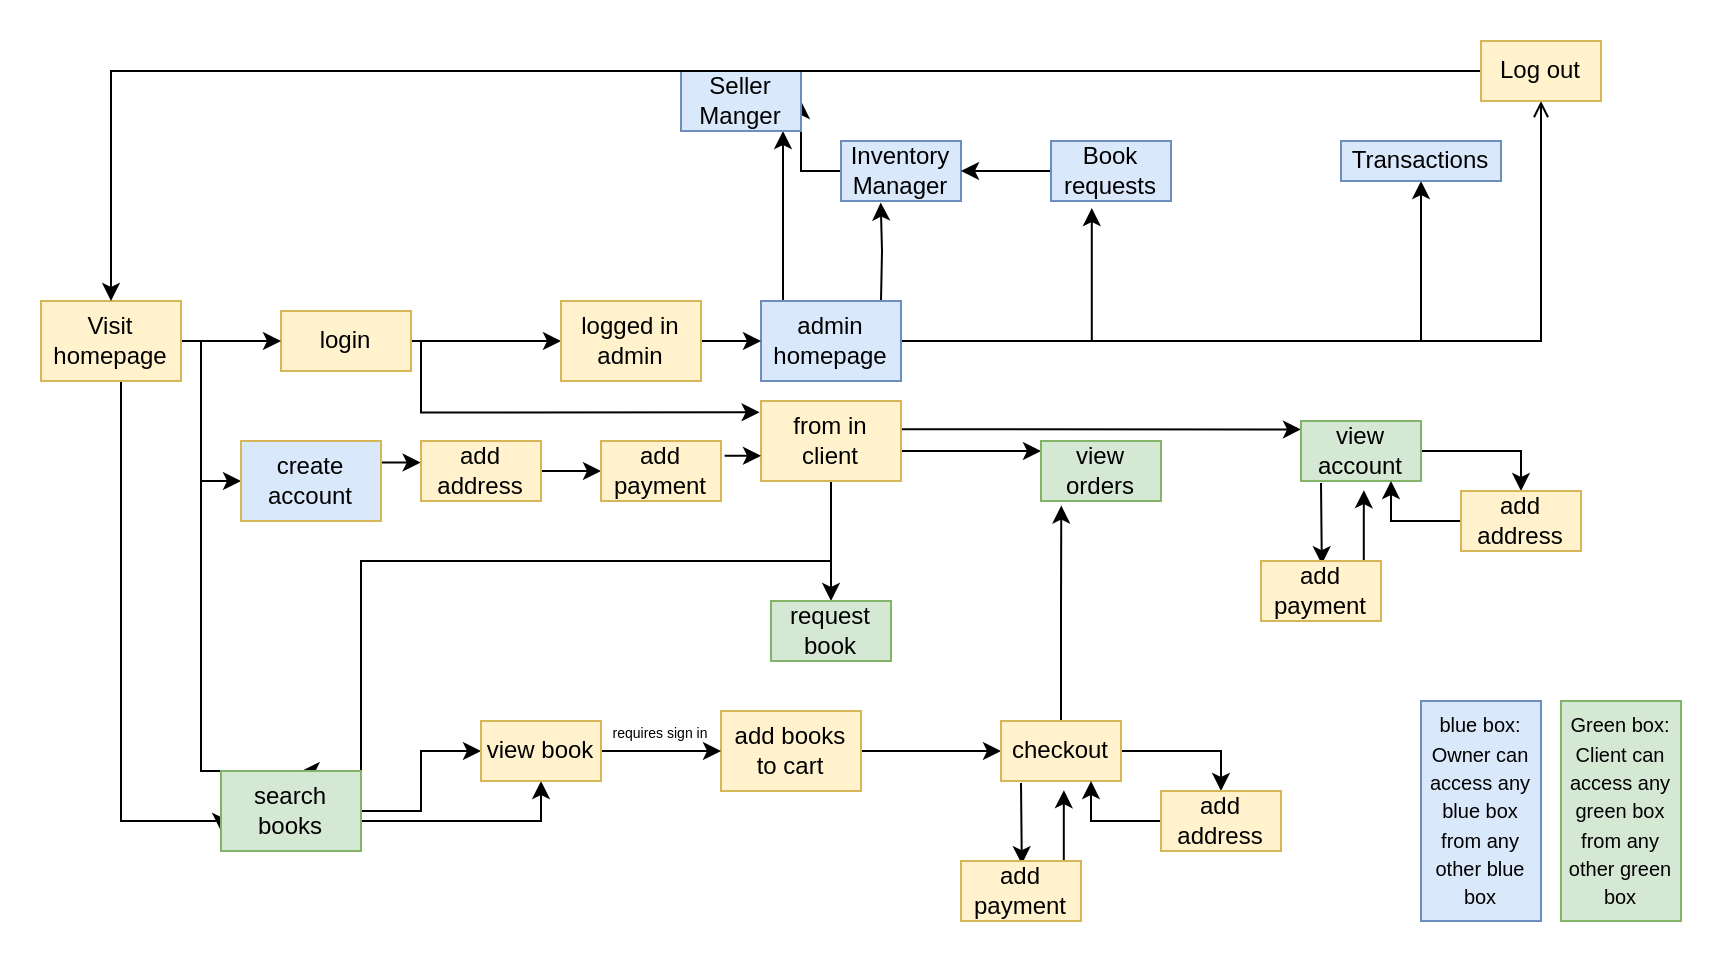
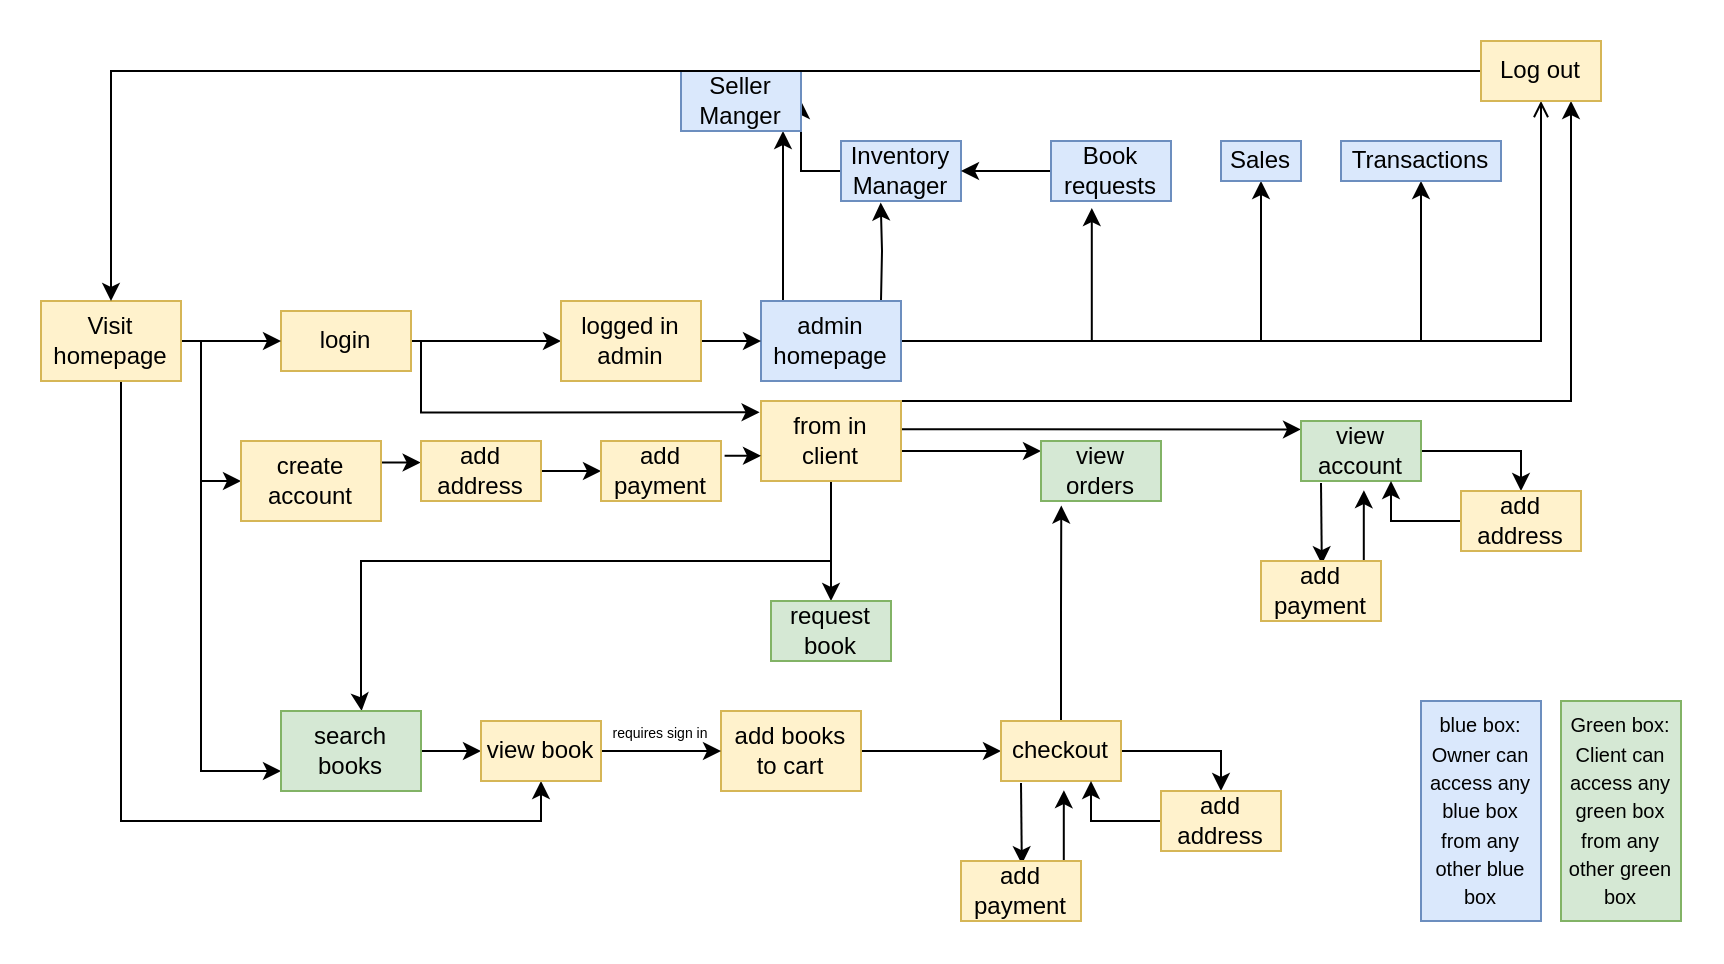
  <mxCell id="0" />
  <mxCell id="1" parent="0" />
  <mxCell id="2" style="edgeStyle=orthogonalEdgeStyle;rounded=0;orthogonalLoop=1;jettySize=auto;html=1;entryX=0;entryY=0.5;entryDx=0;entryDy=0;" edge="1" parent="1" source="4" target="65"><mxGeometry relative="1" as="geometry"><mxPoint x="250" y="170" as="targetPoint" /></mxGeometry></mxCell>
  <mxCell id="3" style="edgeStyle=orthogonalEdgeStyle;rounded=0;orthogonalLoop=1;jettySize=auto;html=1;entryX=-0.01;entryY=0.142;entryDx=0;entryDy=0;entryPerimeter=0;" edge="1" parent="1" source="4" target="17"><mxGeometry relative="1" as="geometry"><Array as="points"><mxPoint x="210" y="170" /><mxPoint x="210" y="206" /></Array></mxGeometry></mxCell>
  <mxCell id="4" value="login" style="rounded=0;whiteSpace=wrap;html=1;fillColor=#fff2cc;strokeColor=#d6b656;" vertex="1" parent="1"><mxGeometry x="140" y="155" width="65" height="30" as="geometry" /></mxCell>
  <mxCell id="5" style="edgeStyle=orthogonalEdgeStyle;rounded=0;orthogonalLoop=1;jettySize=auto;html=1;entryX=0.331;entryY=1.026;entryDx=0;entryDy=0;entryPerimeter=0;" edge="1" parent="1" target="55"><mxGeometry relative="1" as="geometry"><mxPoint x="440" y="150" as="sourcePoint" /></mxGeometry></mxCell>
  <mxCell id="6" style="edgeStyle=orthogonalEdgeStyle;rounded=0;orthogonalLoop=1;jettySize=auto;html=1;entryX=0.34;entryY=1.118;entryDx=0;entryDy=0;entryPerimeter=0;" edge="1" parent="1" source="11" target="58"><mxGeometry relative="1" as="geometry" /></mxCell>
+ <mxCell id="7" style="edgeStyle=orthogonalEdgeStyle;rounded=0;orthogonalLoop=1;jettySize=auto;html=1;entryX=0.5;entryY=1;entryDx=0;entryDy=0;" edge="1" parent="1" source="11" target="53"><mxGeometry relative="1" as="geometry" /></mxCell>
  <mxCell id="8" style="edgeStyle=orthogonalEdgeStyle;rounded=0;orthogonalLoop=1;jettySize=auto;html=1;entryX=0.85;entryY=1;entryDx=0;entryDy=0;entryPerimeter=0;exitX=0.157;exitY=0;exitDx=0;exitDy=0;exitPerimeter=0;" edge="1" parent="1" source="11" target="56"><mxGeometry relative="1" as="geometry" /></mxCell>
  <mxCell id="9" style="edgeStyle=orthogonalEdgeStyle;rounded=0;orthogonalLoop=1;jettySize=auto;html=1;entryX=0.5;entryY=1;entryDx=0;entryDy=0;" edge="1" parent="1" source="11" target="59"><mxGeometry relative="1" as="geometry" /></mxCell>
  <mxCell id="10" style="edgeStyle=orthogonalEdgeStyle;rounded=0;orthogonalLoop=1;jettySize=auto;html=1;entryX=0.5;entryY=1;entryDx=0;entryDy=0;endArrow=open;" edge="1" parent="1" source="11" target="61"><mxGeometry relative="1" as="geometry" /></mxCell>
  <mxCell id="11" value="admin homepage" style="rounded=0;whiteSpace=wrap;html=1;fillColor=#dae8fc;strokeColor=#6c8ebf;" vertex="1" parent="1"><mxGeometry x="380" y="150" width="70" height="40" as="geometry" /></mxCell>
  <mxCell id="12" style="edgeStyle=orthogonalEdgeStyle;rounded=0;orthogonalLoop=1;jettySize=auto;html=1;entryX=0.5;entryY=0;entryDx=0;entryDy=0;" edge="1" parent="1" source="17" target="42"><mxGeometry relative="1" as="geometry" /></mxCell>
  <mxCell id="13" style="edgeStyle=orthogonalEdgeStyle;rounded=0;orthogonalLoop=1;jettySize=auto;html=1;entryX=0.576;entryY=-0.001;entryDx=0;entryDy=0;entryPerimeter=0;" edge="1" parent="1" source="17" target="26"><mxGeometry relative="1" as="geometry"><Array as="points"><mxPoint x="415" y="280" /><mxPoint x="180" y="280" /><mxPoint x="180" y="352" /><mxPoint x="180" y="352" /></Array></mxGeometry></mxCell>
  <mxCell id="14" style="edgeStyle=orthogonalEdgeStyle;rounded=0;orthogonalLoop=1;jettySize=auto;html=1;" edge="1" parent="1" source="17" target="41"><mxGeometry relative="1" as="geometry"><Array as="points"><mxPoint x="470" y="225" /><mxPoint x="470" y="225" /></Array></mxGeometry></mxCell>
  <mxCell id="15" style="edgeStyle=orthogonalEdgeStyle;rounded=0;orthogonalLoop=1;jettySize=auto;html=1;exitX=0.996;exitY=0.354;exitDx=0;exitDy=0;exitPerimeter=0;" edge="1" parent="1" source="17" target="45"><mxGeometry relative="1" as="geometry"><Array as="points"><mxPoint x="630" y="214" /><mxPoint x="630" y="214" /></Array></mxGeometry></mxCell>
+ <mxCell id="16" style="edgeStyle=orthogonalEdgeStyle;rounded=0;orthogonalLoop=1;jettySize=auto;html=1;entryX=0.75;entryY=1;entryDx=0;entryDy=0;" edge="1" parent="1" source="17" target="61"><mxGeometry relative="1" as="geometry"><Array as="points"><mxPoint x="785" y="200" /></Array></mxGeometry></mxCell>
  <mxCell id="17" value="from in&lt;br&gt;client" style="rounded=0;whiteSpace=wrap;html=1;fillColor=#fff2cc;strokeColor=#d6b656;" vertex="1" parent="1"><mxGeometry x="380" y="200" width="70" height="40" as="geometry" /></mxCell>
  <mxCell id="18" style="edgeStyle=orthogonalEdgeStyle;rounded=0;orthogonalLoop=1;jettySize=auto;html=1;entryX=0;entryY=0.5;entryDx=0;entryDy=0;" edge="1" parent="1" source="22" target="4"><mxGeometry relative="1" as="geometry" /></mxCell>
  <mxCell id="19" style="edgeStyle=orthogonalEdgeStyle;rounded=0;orthogonalLoop=1;jettySize=auto;html=1;entryX=0;entryY=0.5;entryDx=0;entryDy=0;" edge="1" parent="1" source="22" target="24"><mxGeometry relative="1" as="geometry"><Array as="points"><mxPoint x="100" y="170" /><mxPoint x="100" y="240" /></Array></mxGeometry></mxCell>
  <mxCell id="20" style="edgeStyle=orthogonalEdgeStyle;rounded=0;orthogonalLoop=1;jettySize=auto;html=1;entryX=0;entryY=0.75;entryDx=0;entryDy=0;" edge="1" parent="1" source="22" target="26"><mxGeometry relative="1" as="geometry"><Array as="points"><mxPoint x="100" y="170" /><mxPoint x="100" y="385" /></Array></mxGeometry></mxCell>
  <mxCell id="21" style="edgeStyle=orthogonalEdgeStyle;rounded=0;orthogonalLoop=1;jettySize=auto;html=1;entryX=0.5;entryY=1;entryDx=0;entryDy=0;" edge="1" parent="1" source="22" target="51"><mxGeometry relative="1" as="geometry"><Array as="points"><mxPoint x="60" y="410" /><mxPoint x="270" y="410" /></Array></mxGeometry></mxCell>
  <mxCell id="22" value="Visit homepage" style="rounded=0;whiteSpace=wrap;html=1;fillColor=#fff2cc;strokeColor=#d6b656;" vertex="1" parent="1"><mxGeometry x="20" y="150" width="70" height="40" as="geometry" /></mxCell>
  <mxCell id="23" style="edgeStyle=orthogonalEdgeStyle;rounded=0;orthogonalLoop=1;jettySize=auto;html=1;entryX=-0.003;entryY=0.36;entryDx=0;entryDy=0;entryPerimeter=0;exitX=1;exitY=0.5;exitDx=0;exitDy=0;" edge="1" parent="1" source="24" target="34"><mxGeometry relative="1" as="geometry"><Array as="points"><mxPoint x="190" y="231" /><mxPoint x="210" y="231" /></Array></mxGeometry></mxCell>
- <mxCell id="24" value="create account" style="rounded=0;whiteSpace=wrap;html=1;fillColor=#dae8fc;strokeColor=#d6b656;" vertex="1" parent="1"><mxGeometry x="120" y="220" width="70" height="40" as="geometry" /></mxCell>
+ <mxCell id="24" value="create account" style="rounded=0;whiteSpace=wrap;html=1;fillColor=#fff2cc;strokeColor=#d6b656;" vertex="1" parent="1"><mxGeometry x="120" y="220" width="70" height="40" as="geometry" /></mxCell>
  <mxCell id="25" style="edgeStyle=orthogonalEdgeStyle;rounded=0;orthogonalLoop=1;jettySize=auto;html=1;entryX=0;entryY=0.5;entryDx=0;entryDy=0;" edge="1" parent="1" source="26" target="51"><mxGeometry relative="1" as="geometry" /></mxCell>
- <mxCell id="26" value="search books" style="rounded=0;whiteSpace=wrap;html=1;fillColor=#d5e8d4;strokeColor=#82b366;" vertex="1" parent="1"><mxGeometry x="110" y="385" width="70" height="40" as="geometry" /></mxCell>
+ <mxCell id="26" value="search books" style="rounded=0;whiteSpace=wrap;html=1;fillColor=#d5e8d4;strokeColor=#82b366;" vertex="1" parent="1"><mxGeometry x="140" y="355" width="70" height="40" as="geometry" /></mxCell>
  <mxCell id="27" style="edgeStyle=orthogonalEdgeStyle;rounded=0;orthogonalLoop=1;jettySize=auto;html=1;entryX=0;entryY=0.5;entryDx=0;entryDy=0;" edge="1" parent="1" source="28" target="32"><mxGeometry relative="1" as="geometry" /></mxCell>
  <mxCell id="28" value="add books to cart" style="rounded=0;whiteSpace=wrap;html=1;fillColor=#fff2cc;strokeColor=#d6b656;" vertex="1" parent="1"><mxGeometry x="360" y="355" width="70" height="40" as="geometry" /></mxCell>
  <mxCell id="29" style="edgeStyle=orthogonalEdgeStyle;rounded=0;orthogonalLoop=1;jettySize=auto;html=1;entryX=0.5;entryY=0;entryDx=0;entryDy=0;" edge="1" parent="1" source="32" target="38"><mxGeometry relative="1" as="geometry" /></mxCell>
  <mxCell id="30" style="edgeStyle=orthogonalEdgeStyle;rounded=0;orthogonalLoop=1;jettySize=auto;html=1;entryX=0.507;entryY=0.053;entryDx=0;entryDy=0;entryPerimeter=0;" edge="1" parent="1" target="40"><mxGeometry relative="1" as="geometry"><mxPoint x="510" y="391" as="sourcePoint" /><mxPoint x="510" y="420" as="targetPoint" /><Array as="points"><mxPoint x="510" y="391" /></Array></mxGeometry></mxCell>
  <mxCell id="31" style="edgeStyle=orthogonalEdgeStyle;rounded=0;orthogonalLoop=1;jettySize=auto;html=1;entryX=0.169;entryY=1.075;entryDx=0;entryDy=0;entryPerimeter=0;" edge="1" parent="1" source="32" target="41"><mxGeometry relative="1" as="geometry" /></mxCell>
  <mxCell id="32" value="checkout" style="rounded=0;whiteSpace=wrap;html=1;fillColor=#fff2cc;strokeColor=#d6b656;" vertex="1" parent="1"><mxGeometry x="500" y="360" width="60" height="30" as="geometry" /></mxCell>
  <mxCell id="33" style="edgeStyle=orthogonalEdgeStyle;rounded=0;orthogonalLoop=1;jettySize=auto;html=1;entryX=0;entryY=0.5;entryDx=0;entryDy=0;" edge="1" parent="1" source="34" target="36"><mxGeometry relative="1" as="geometry" /></mxCell>
  <mxCell id="34" value="add address" style="rounded=0;whiteSpace=wrap;html=1;fillColor=#fff2cc;strokeColor=#d6b656;" vertex="1" parent="1"><mxGeometry x="210" y="220" width="60" height="30" as="geometry" /></mxCell>
  <mxCell id="35" style="edgeStyle=orthogonalEdgeStyle;rounded=0;orthogonalLoop=1;jettySize=auto;html=1;exitX=1.03;exitY=0.247;exitDx=0;exitDy=0;exitPerimeter=0;" edge="1" parent="1" source="36"><mxGeometry relative="1" as="geometry"><mxPoint x="380" y="227" as="targetPoint" /></mxGeometry></mxCell>
  <mxCell id="36" value="add payment" style="rounded=0;whiteSpace=wrap;html=1;fillColor=#fff2cc;strokeColor=#d6b656;" vertex="1" parent="1"><mxGeometry x="300" y="220" width="60" height="30" as="geometry" /></mxCell>
  <mxCell id="37" style="edgeStyle=orthogonalEdgeStyle;rounded=0;orthogonalLoop=1;jettySize=auto;html=1;entryX=0.75;entryY=1;entryDx=0;entryDy=0;" edge="1" parent="1" source="38" target="32"><mxGeometry relative="1" as="geometry" /></mxCell>
  <mxCell id="38" value="add address" style="rounded=0;whiteSpace=wrap;html=1;fillColor=#fff2cc;strokeColor=#d6b656;" vertex="1" parent="1"><mxGeometry x="580" y="395" width="60" height="30" as="geometry" /></mxCell>
  <mxCell id="39" style="edgeStyle=orthogonalEdgeStyle;rounded=0;orthogonalLoop=1;jettySize=auto;html=1;entryX=0.524;entryY=1.153;entryDx=0;entryDy=0;entryPerimeter=0;" edge="1" parent="1" source="40" target="32"><mxGeometry relative="1" as="geometry"><Array as="points"><mxPoint x="531" y="405" /></Array></mxGeometry></mxCell>
  <mxCell id="40" value="add payment" style="rounded=0;whiteSpace=wrap;html=1;fillColor=#fff2cc;strokeColor=#d6b656;" vertex="1" parent="1"><mxGeometry x="480" y="430" width="60" height="30" as="geometry" /></mxCell>
  <mxCell id="41" value="view orders" style="rounded=0;whiteSpace=wrap;html=1;fillColor=#d5e8d4;strokeColor=#82b366;" vertex="1" parent="1"><mxGeometry x="520" y="220" width="60" height="30" as="geometry" /></mxCell>
  <mxCell id="42" value="request book" style="rounded=0;whiteSpace=wrap;html=1;fillColor=#d5e8d4;strokeColor=#82b366;" vertex="1" parent="1"><mxGeometry x="385" y="300" width="60" height="30" as="geometry" /></mxCell>
  <mxCell id="43" style="edgeStyle=orthogonalEdgeStyle;rounded=0;orthogonalLoop=1;jettySize=auto;html=1;entryX=0.5;entryY=0;entryDx=0;entryDy=0;" edge="1" parent="1" source="45" target="47"><mxGeometry relative="1" as="geometry" /></mxCell>
  <mxCell id="44" style="edgeStyle=orthogonalEdgeStyle;rounded=0;orthogonalLoop=1;jettySize=auto;html=1;entryX=0.507;entryY=0.053;entryDx=0;entryDy=0;entryPerimeter=0;" edge="1" parent="1" target="49"><mxGeometry relative="1" as="geometry"><mxPoint x="660" y="241" as="sourcePoint" /><mxPoint x="660" y="270" as="targetPoint" /><Array as="points"><mxPoint x="660" y="241" /></Array></mxGeometry></mxCell>
  <mxCell id="45" value="view account" style="rounded=0;whiteSpace=wrap;html=1;fillColor=#d5e8d4;strokeColor=#82b366;" vertex="1" parent="1"><mxGeometry x="650" y="210" width="60" height="30" as="geometry" /></mxCell>
  <mxCell id="46" style="edgeStyle=orthogonalEdgeStyle;rounded=0;orthogonalLoop=1;jettySize=auto;html=1;entryX=0.75;entryY=1;entryDx=0;entryDy=0;" edge="1" parent="1" source="47" target="45"><mxGeometry relative="1" as="geometry" /></mxCell>
  <mxCell id="47" value="add address" style="rounded=0;whiteSpace=wrap;html=1;fillColor=#fff2cc;strokeColor=#d6b656;" vertex="1" parent="1"><mxGeometry x="730" y="245" width="60" height="30" as="geometry" /></mxCell>
  <mxCell id="48" style="edgeStyle=orthogonalEdgeStyle;rounded=0;orthogonalLoop=1;jettySize=auto;html=1;entryX=0.524;entryY=1.153;entryDx=0;entryDy=0;entryPerimeter=0;" edge="1" parent="1" source="49" target="45"><mxGeometry relative="1" as="geometry"><Array as="points"><mxPoint x="681" y="255" /></Array></mxGeometry></mxCell>
  <mxCell id="49" value="add payment" style="rounded=0;whiteSpace=wrap;html=1;fillColor=#fff2cc;strokeColor=#d6b656;" vertex="1" parent="1"><mxGeometry x="630" y="280" width="60" height="30" as="geometry" /></mxCell>
  <mxCell id="50" style="edgeStyle=orthogonalEdgeStyle;rounded=0;orthogonalLoop=1;jettySize=auto;html=1;entryX=0;entryY=0.5;entryDx=0;entryDy=0;" edge="1" parent="1" source="51" target="28"><mxGeometry relative="1" as="geometry" /></mxCell>
  <mxCell id="51" value="view book" style="rounded=0;whiteSpace=wrap;html=1;fillColor=#fff2cc;strokeColor=#d6b656;" vertex="1" parent="1"><mxGeometry x="240" y="360" width="60" height="30" as="geometry" /></mxCell>
  <mxCell id="52" value="&lt;font style=&quot;font-size: 7px ; line-height: 0%&quot;&gt;requires sign in&lt;/font&gt;" style="text;html=1;strokeColor=none;fillColor=none;align=center;verticalAlign=middle;whiteSpace=wrap;rounded=0;" vertex="1" parent="1"><mxGeometry x="305" y="360" width="50" height="10" as="geometry" /></mxCell>
+ <mxCell id="53" value="Sales" style="rounded=0;whiteSpace=wrap;html=1;fillColor=#dae8fc;strokeColor=#6c8ebf;" vertex="1" parent="1"><mxGeometry x="610" y="70" width="40" height="20" as="geometry" /></mxCell>
  <mxCell id="54" style="edgeStyle=orthogonalEdgeStyle;rounded=0;orthogonalLoop=1;jettySize=auto;html=1;entryX=1;entryY=0.5;entryDx=0;entryDy=0;" edge="1" parent="1" source="55" target="56"><mxGeometry relative="1" as="geometry" /></mxCell>
  <mxCell id="55" value="Inventory Manager" style="rounded=0;whiteSpace=wrap;html=1;fillColor=#dae8fc;strokeColor=#6c8ebf;" vertex="1" parent="1"><mxGeometry x="420" y="70" width="60" height="30" as="geometry" /></mxCell>
  <mxCell id="56" value="Seller Manger" style="rounded=0;whiteSpace=wrap;html=1;fillColor=#dae8fc;strokeColor=#6c8ebf;" vertex="1" parent="1"><mxGeometry x="340" y="35" width="60" height="30" as="geometry" /></mxCell>
  <mxCell id="57" style="edgeStyle=orthogonalEdgeStyle;rounded=0;orthogonalLoop=1;jettySize=auto;html=1;entryX=1;entryY=0.5;entryDx=0;entryDy=0;" edge="1" parent="1" source="58" target="55"><mxGeometry relative="1" as="geometry" /></mxCell>
  <mxCell id="58" value="Book requests" style="rounded=0;whiteSpace=wrap;html=1;fillColor=#dae8fc;strokeColor=#6c8ebf;" vertex="1" parent="1"><mxGeometry x="525" y="70" width="60" height="30" as="geometry" /></mxCell>
  <mxCell id="59" value="Transactions" style="rounded=0;whiteSpace=wrap;html=1;fillColor=#dae8fc;strokeColor=#6c8ebf;" vertex="1" parent="1"><mxGeometry x="670" y="70" width="80" height="20" as="geometry" /></mxCell>
  <mxCell id="60" style="edgeStyle=orthogonalEdgeStyle;rounded=0;orthogonalLoop=1;jettySize=auto;html=1;entryX=0.5;entryY=0;entryDx=0;entryDy=0;" edge="1" parent="1" source="61" target="22"><mxGeometry relative="1" as="geometry" /></mxCell>
  <mxCell id="61" value="Log out" style="rounded=0;whiteSpace=wrap;html=1;fillColor=#fff2cc;strokeColor=#d6b656;" vertex="1" parent="1"><mxGeometry x="740" y="20" width="60" height="30" as="geometry" /></mxCell>
  <mxCell id="62" value="&lt;font style=&quot;font-size: 10px&quot;&gt;Green box:&lt;br&gt;Client can access any green box from any other green box&lt;/font&gt;" style="rounded=0;whiteSpace=wrap;html=1;fillColor=#d5e8d4;strokeColor=#82b366;" vertex="1" parent="1"><mxGeometry x="780" y="350" width="60" height="110" as="geometry" /></mxCell>
  <mxCell id="63" value="&lt;font style=&quot;font-size: 10px&quot;&gt;blue box:&lt;br&gt;Owner can access any blue box from any other blue box&lt;/font&gt;" style="rounded=0;whiteSpace=wrap;html=1;fillColor=#dae8fc;strokeColor=#6c8ebf;" vertex="1" parent="1"><mxGeometry x="710" y="350" width="60" height="110" as="geometry" /></mxCell>
  <mxCell id="64" style="edgeStyle=orthogonalEdgeStyle;rounded=0;orthogonalLoop=1;jettySize=auto;html=1;entryX=0;entryY=0.5;entryDx=0;entryDy=0;" edge="1" parent="1" source="65" target="11"><mxGeometry relative="1" as="geometry" /></mxCell>
  <mxCell id="65" value="logged in&lt;br&gt;admin" style="rounded=0;whiteSpace=wrap;html=1;fillColor=#fff2cc;strokeColor=#d6b656;" vertex="1" parent="1"><mxGeometry x="280" y="150" width="70" height="40" as="geometry" /></mxCell>
